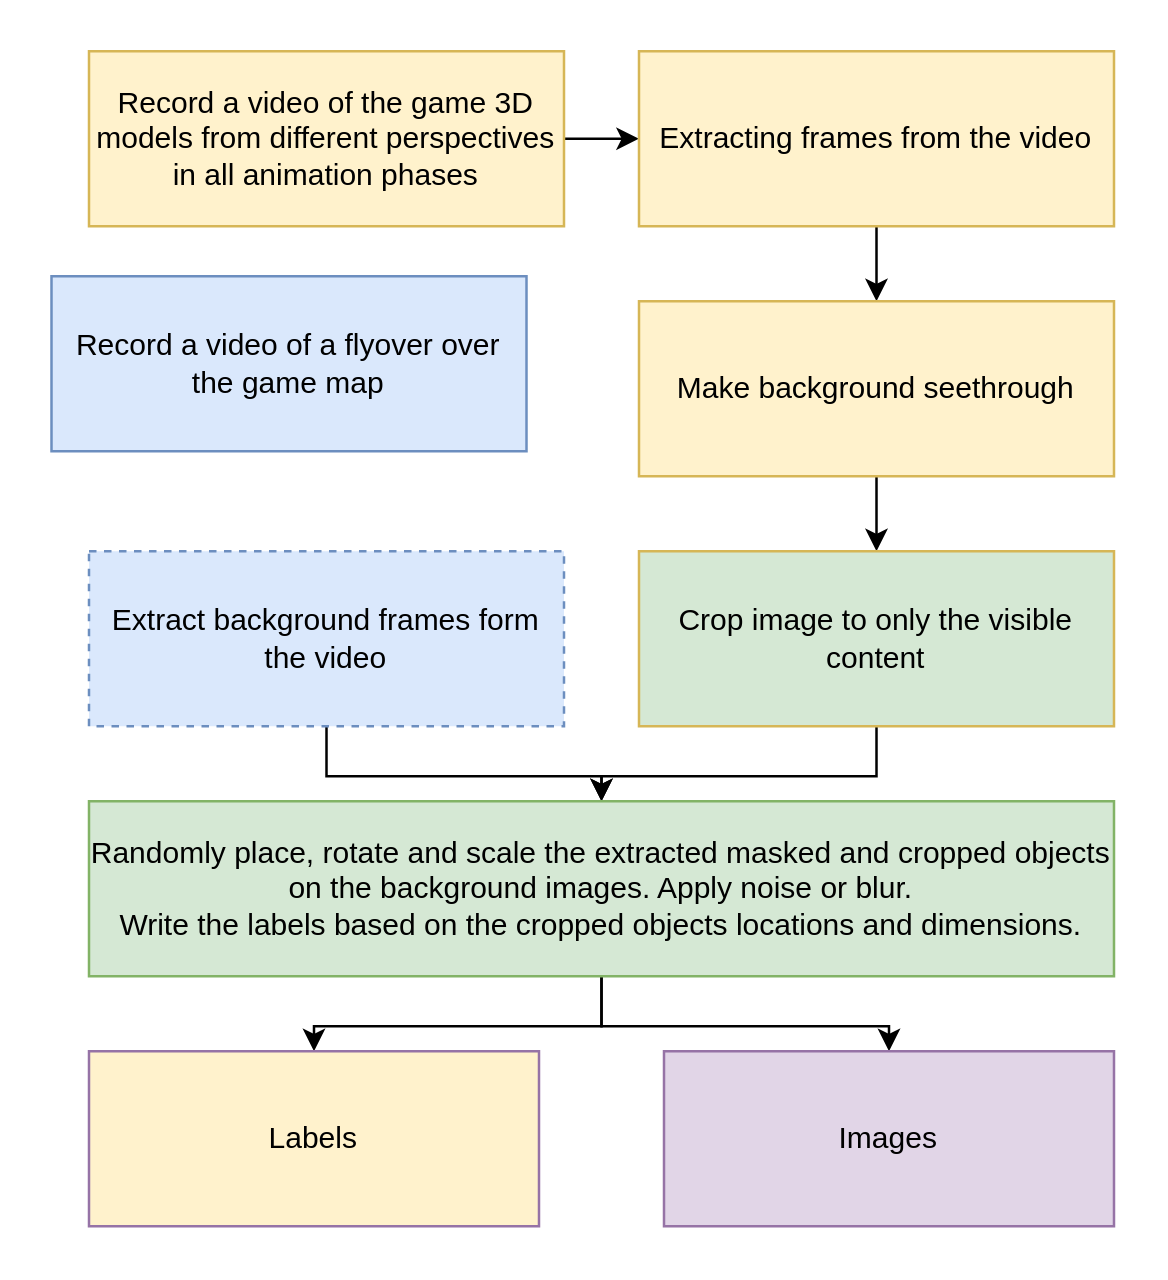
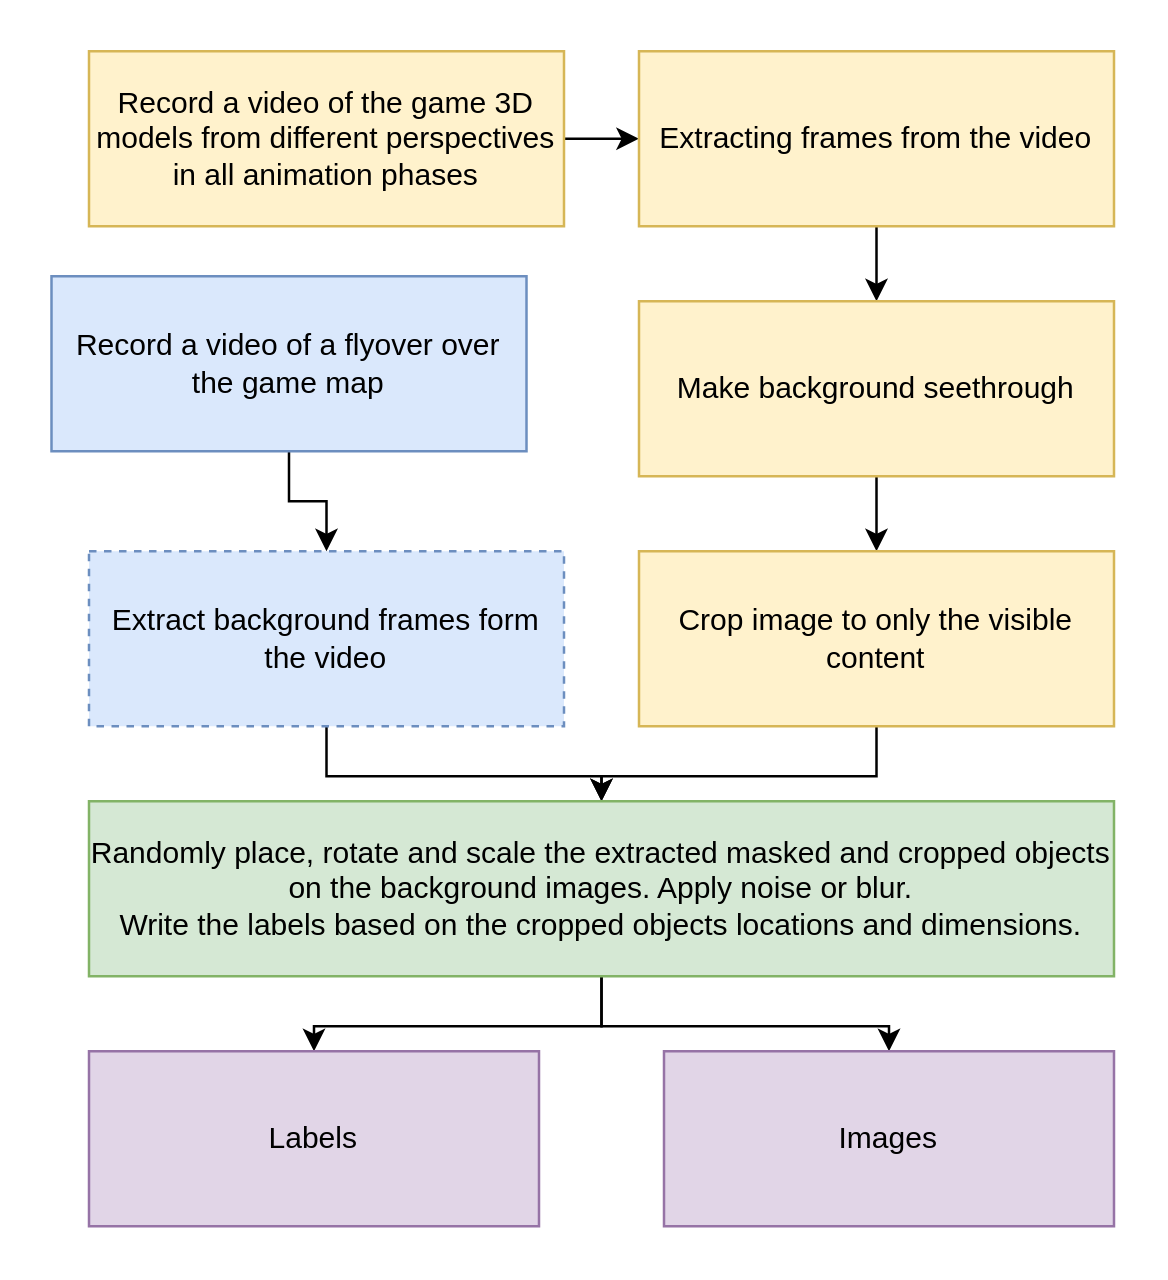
  <mxCell id="0" />
  <mxCell id="1" parent="0" />
  <mxCell id="2" value="" style="edgeStyle=orthogonalEdgeStyle;rounded=0;orthogonalLoop=1;jettySize=auto;html=1;" edge="1" parent="1" source="3" target="5"><mxGeometry relative="1" as="geometry" /></mxCell>
  <mxCell id="3" value="Record a video of the game 3D models from different perspectives in all animation phases" style="rounded=0;whiteSpace=wrap;html=1;fillColor=#fff2cc;strokeColor=#d6b656;align=center;verticalAlign=middle;" vertex="1" parent="1"><mxGeometry x="35" y="20" width="190" height="70" as="geometry" /></mxCell>
  <mxCell id="4" value="" style="edgeStyle=orthogonalEdgeStyle;rounded=0;orthogonalLoop=1;jettySize=auto;html=1;" edge="1" parent="1" source="5" target="7"><mxGeometry relative="1" as="geometry" /></mxCell>
  <mxCell id="5" value="Extracting frames from the video" style="rounded=0;whiteSpace=wrap;html=1;fillColor=#fff2cc;strokeColor=#d6b656;" vertex="1" parent="1"><mxGeometry x="255" y="20" width="190" height="70" as="geometry" /></mxCell>
  <mxCell id="6" value="" style="edgeStyle=orthogonalEdgeStyle;rounded=0;orthogonalLoop=1;jettySize=auto;html=1;" edge="1" parent="1" source="7" target="9"><mxGeometry relative="1" as="geometry" /></mxCell>
  <mxCell id="7" value="Make background seethrough" style="rounded=0;whiteSpace=wrap;html=1;fillColor=#fff2cc;strokeColor=#d6b656;" vertex="1" parent="1"><mxGeometry x="255" y="120" width="190" height="70" as="geometry" /></mxCell>
  <mxCell id="8" value="" style="edgeStyle=orthogonalEdgeStyle;rounded=0;orthogonalLoop=1;jettySize=auto;html=1;" edge="1" parent="1" source="9" target="14"><mxGeometry relative="1" as="geometry" /></mxCell>
- <mxCell id="9" value="Crop image to only the visible content" style="rounded=0;whiteSpace=wrap;html=1;fillColor=#d5e8d4;strokeColor=#d6b656;" vertex="1" parent="1"><mxGeometry x="255" y="220" width="190" height="70" as="geometry" /></mxCell>
+ <mxCell id="9" value="Crop image to only the visible content" style="rounded=0;whiteSpace=wrap;html=1;fillColor=#fff2cc;strokeColor=#d6b656;" vertex="1" parent="1"><mxGeometry x="255" y="220" width="190" height="70" as="geometry" /></mxCell>
  <mxCell id="10" value="" style="edgeStyle=orthogonalEdgeStyle;rounded=0;orthogonalLoop=1;jettySize=auto;html=1;" edge="1" parent="1" source="11" target="14"><mxGeometry relative="1" as="geometry" /></mxCell>
  <mxCell id="11" value="Extract background frames form the video" style="rounded=0;whiteSpace=wrap;html=1;fillColor=#dae8fc;strokeColor=#6c8ebf;dashed=1;" vertex="1" parent="1"><mxGeometry x="35" y="220" width="190" height="70" as="geometry" /></mxCell>
  <mxCell id="12" value="" style="edgeStyle=orthogonalEdgeStyle;rounded=0;orthogonalLoop=1;jettySize=auto;html=1;entryX=0.5;entryY=0;entryDx=0;entryDy=0;" edge="1" parent="1" source="14" target="16"><mxGeometry relative="1" as="geometry"><mxPoint x="240" y="470" as="targetPoint" /></mxGeometry></mxCell>
  <mxCell id="13" value="" style="edgeStyle=orthogonalEdgeStyle;rounded=0;orthogonalLoop=1;jettySize=auto;html=1;entryX=0.5;entryY=0;entryDx=0;entryDy=0;" edge="1" parent="1" source="14" target="15"><mxGeometry relative="1" as="geometry"><mxPoint x="240" y="470" as="targetPoint" /></mxGeometry></mxCell>
  <mxCell id="14" value="&lt;div&gt;Randomly place, rotate and scale the extracted masked and cropped objects on the background images. Apply noise or blur.&lt;/div&gt;&lt;div&gt;Write the labels based on the cropped objects locations and dimensions.&lt;br&gt;&lt;/div&gt;" style="rounded=0;whiteSpace=wrap;html=1;fillColor=#d5e8d4;strokeColor=#82b366;" vertex="1" parent="1"><mxGeometry x="35" y="320" width="410" height="70" as="geometry" /></mxCell>
- <mxCell id="15" value="Labels" style="rounded=0;whiteSpace=wrap;html=1;fillColor=#fff2cc;strokeColor=#9673a6;" vertex="1" parent="1"><mxGeometry x="35" y="420" width="180" height="70" as="geometry" /></mxCell>
+ <mxCell id="15" value="Labels" style="rounded=0;whiteSpace=wrap;html=1;fillColor=#e1d5e7;strokeColor=#9673a6;" vertex="1" parent="1"><mxGeometry x="35" y="420" width="180" height="70" as="geometry" /></mxCell>
  <mxCell id="16" value="Images" style="rounded=0;whiteSpace=wrap;html=1;fillColor=#e1d5e7;strokeColor=#9673a6;" vertex="1" parent="1"><mxGeometry x="265" y="420" width="180" height="70" as="geometry" /></mxCell>
+ <mxCell id="17" value="" style="edgeStyle=orthogonalEdgeStyle;rounded=0;orthogonalLoop=1;jettySize=auto;html=1;" edge="1" parent="1" source="18" target="11"><mxGeometry relative="1" as="geometry" /></mxCell>
  <mxCell id="18" value="Record a video of a flyover over the game map" style="rounded=0;whiteSpace=wrap;html=1;fillColor=#dae8fc;strokeColor=#6c8ebf;" vertex="1" parent="1"><mxGeometry x="20" y="110" width="190" height="70" as="geometry" /></mxCell>
